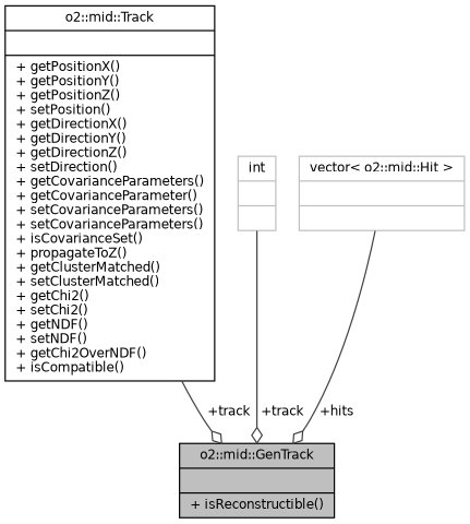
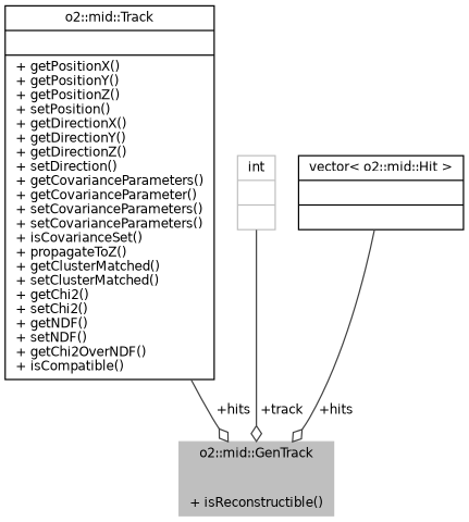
  digraph {
    node [color=black fontname=Helvetica fontsize=10 shape=record]
    edge [arrowhead=odiamond color=grey25 fontname=Helvetica fontsize=10 labelfontname=Helvetica labelfontsize=10 style=solid]
-   n1 [fillcolor=grey75 fontcolor=black height=0.2 label="{o2::mid::GenTrack\n||+ isReconstructible()\l}" style=filled width=0.4]
+   n1 [color=grey75 fillcolor=grey75 fontcolor=black height=0.2 label="{o2::mid::GenTrack\n||+ isReconstructible()\l}" style=filled width=0.4]
    n2 [height=0.2 label="{o2::mid::Track\n||+ getPositionX()\l+ getPositionY()\l+ getPositionZ()\l+ setPosition()\l+ getDirectionX()\l+ getDirectionY()\l+ getDirectionZ()\l+ setDirection()\l+ getCovarianceParameters()\l+ getCovarianceParameter()\l+ setCovarianceParameters()\l+ setCovarianceParameters()\l+ isCovarianceSet()\l+ propagateToZ()\l+ getClusterMatched()\l+ setClusterMatched()\l+ getChi2()\l+ setChi2()\l+ getNDF()\l+ setNDF()\l+ getChi2OverNDF()\l+ isCompatible()\l}" width=0.4]
    n3 [color=grey75 height=0.2 label="{int\n||}" width=0.4]
-   n4 [color=grey75 height=0.2 label="{vector\< o2::mid::Hit \>\n||}" width=0.4]
-   n2 -> n1 [label=" +track"]
+   n4 [height=0.2 label="{vector\< o2::mid::Hit \>\n||}" width=0.4]
+   n2 -> n1 [label=" +hits"]
    n3 -> n1 [label=" +track"]
    n4 -> n1 [label=" +hits"]
  }
